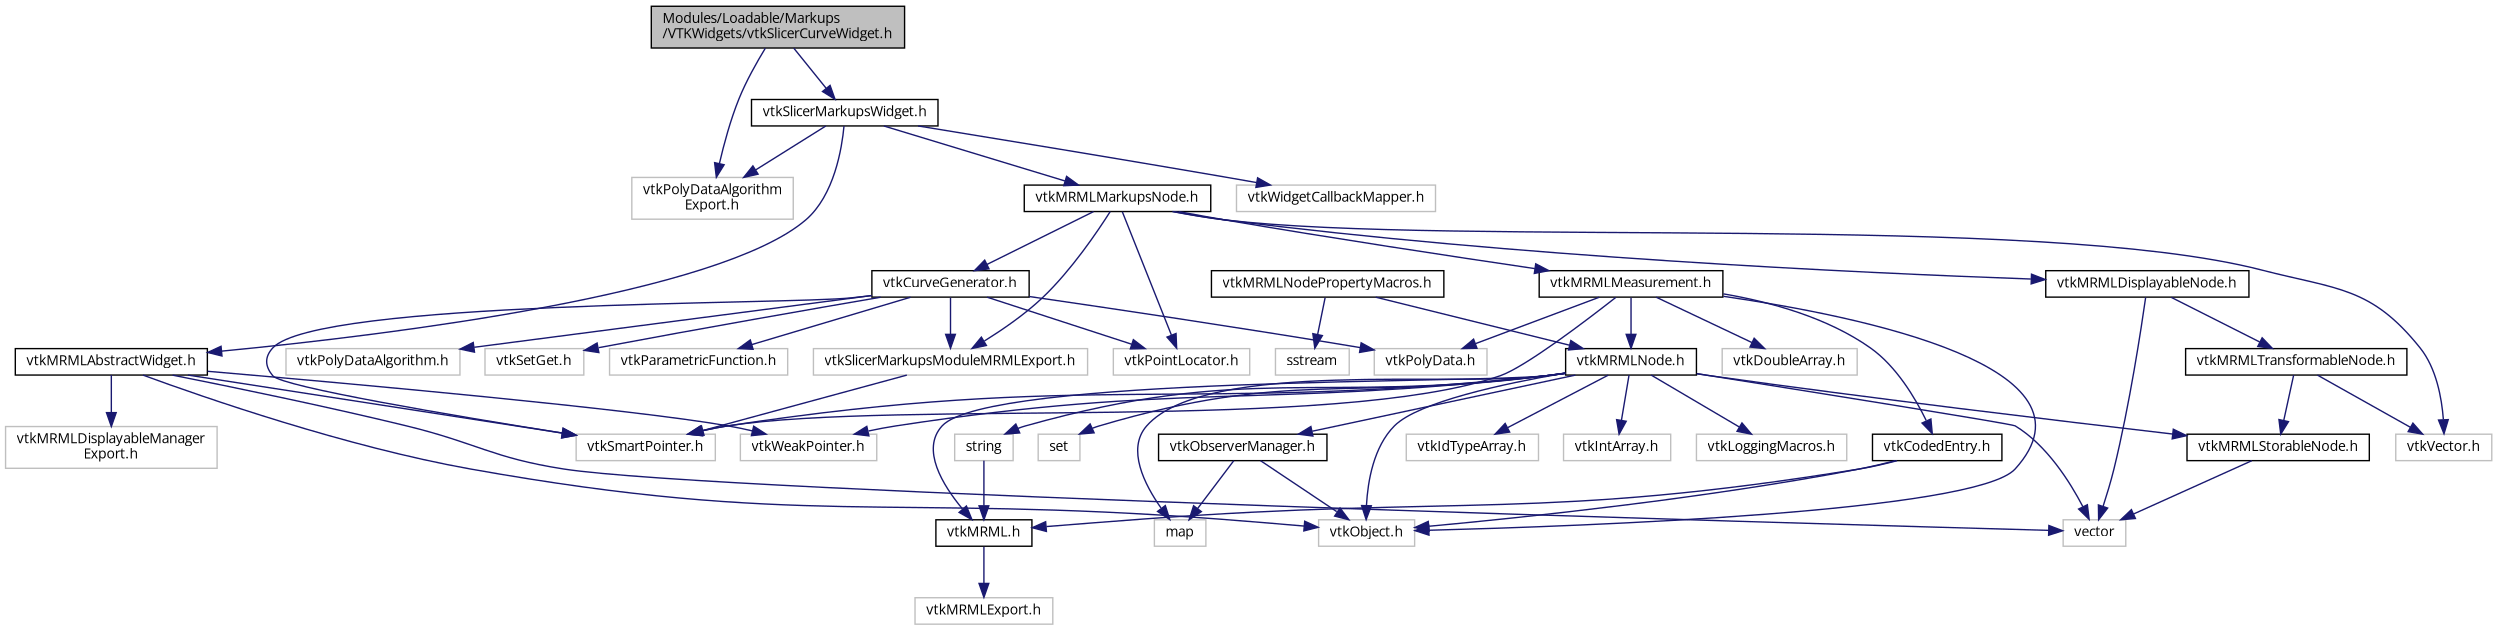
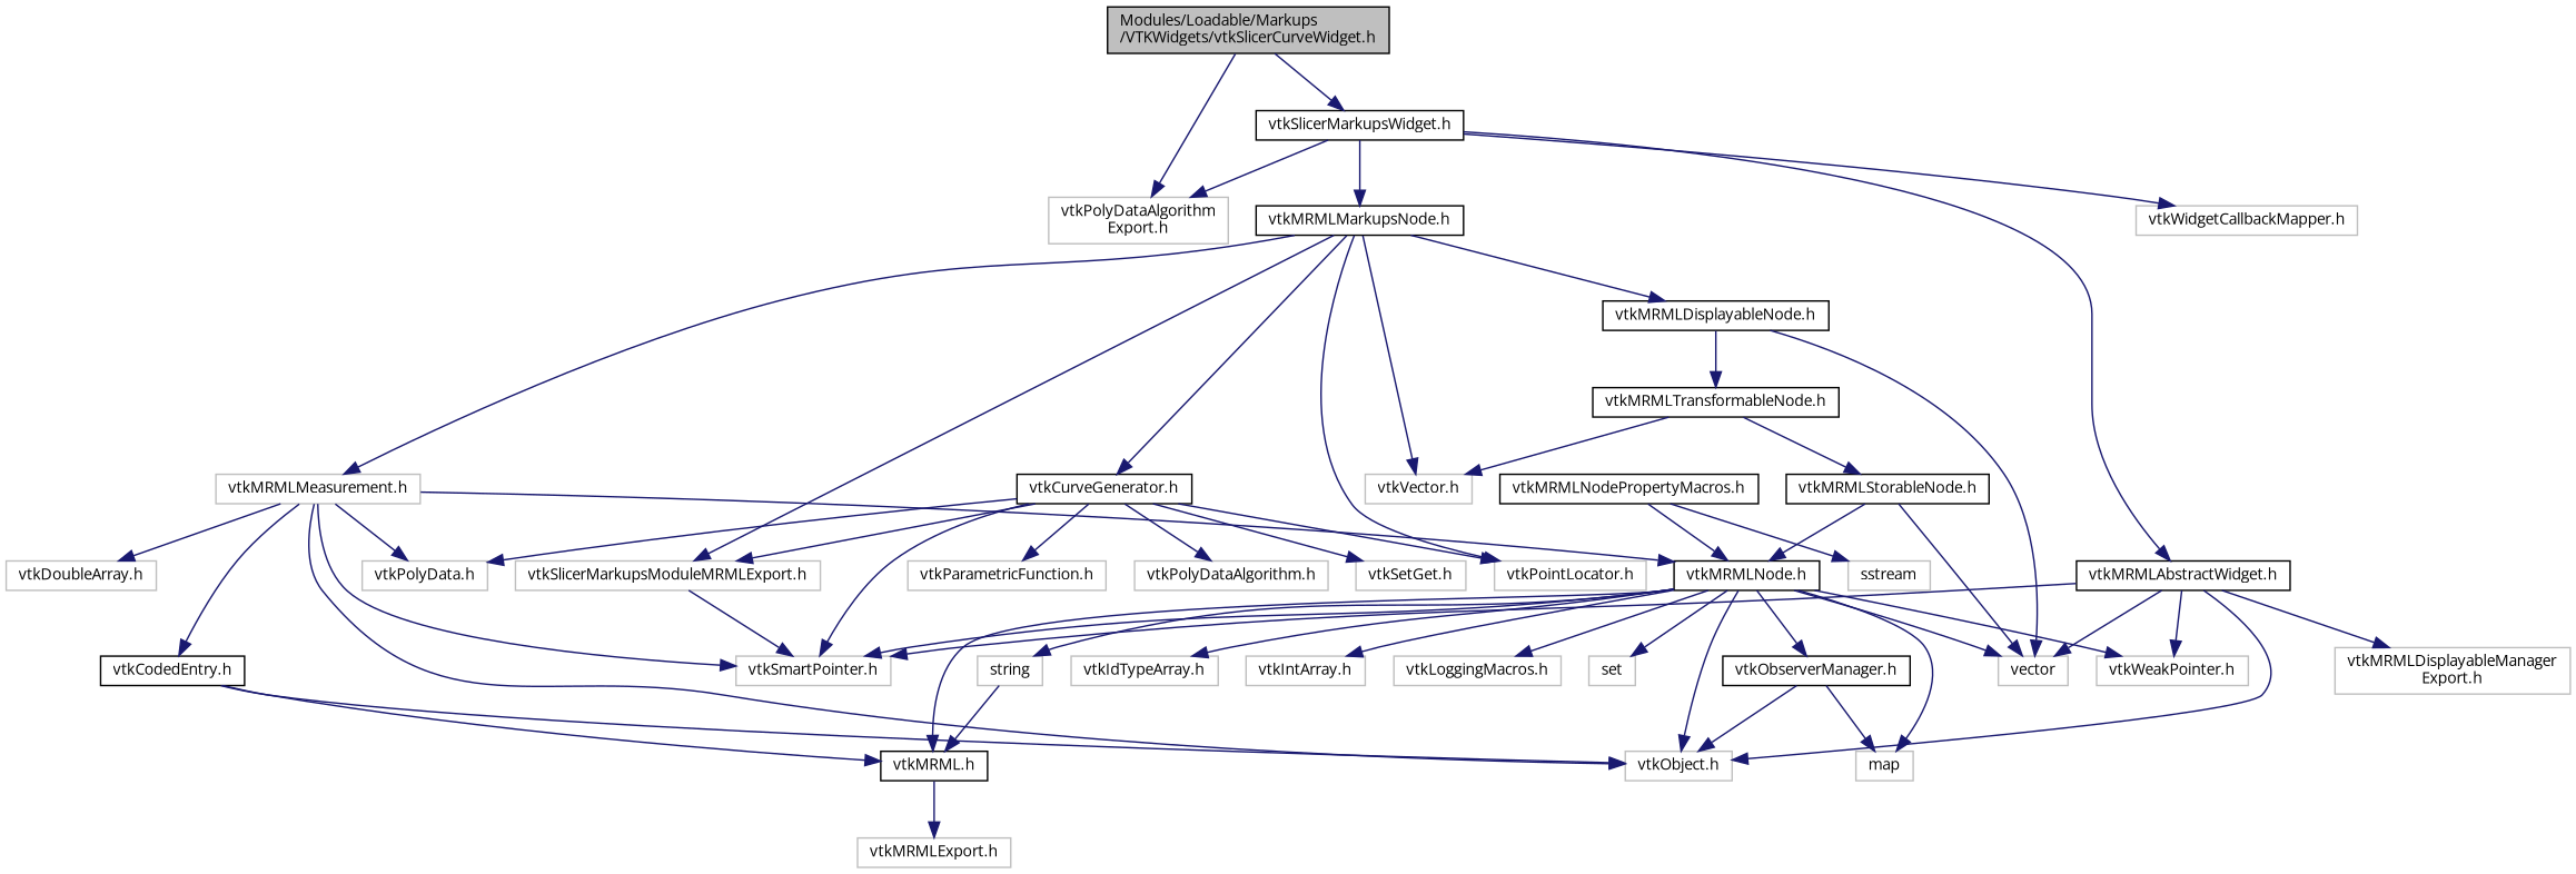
  digraph {
    fontname="Open Sans"
    node [color=grey75 fontname="Open Sans" fontsize=10 shape=record]
    edge [color=midnightblue fontname="Open Sans" fontsize=10 labelfontname=Helvetica labelfontsize=10 style=solid]
    n1 [color=black fillcolor=grey75 fontcolor=black height=0.2 label="Modules/Loadable/Markups\l/VTKWidgets/vtkSlicerCurveWidget.h" style=filled width=0.4]
    n2 [height=0.2 label="vtkPolyDataAlgorithm\lExport.h" width=0.4]
    n3 [color=black height=0.2 label="vtkSlicerMarkupsWidget.h" width=0.4]
    n4 [color=black height=0.2 label="vtkMRMLAbstractWidget.h" width=0.4]
    n5 [height=0.2 label="vtkWidgetCallbackMapper.h" width=0.4]
    n6 [color=black height=0.2 label="vtkMRMLMarkupsNode.h" width=0.4]
    n7 [height=0.2 label="vtkMRMLDisplayableManager\lExport.h" width=0.4]
    n8 [height=0.2 label="vtkObject.h" width=0.4]
    n9 [height=0.2 label="vtkSmartPointer.h" width=0.4]
    n10 [height=0.2 label="vtkWeakPointer.h" width=0.4]
    n11 [height=0.2 label=vector width=0.4]
    n12 [color=black height=0.2 label="vtkMRMLDisplayableNode.h" width=0.4]
    n13 [height=0.2 label="vtkVector.h" width=0.4]
    n14 [color=black height=0.2 label="vtkCurveGenerator.h" width=0.4]
    n15 [height=0.2 label="vtkPointLocator.h" width=0.4]
    n16 [height=0.2 label="vtkSlicerMarkupsModuleMRMLExport.h" width=0.4]
-   n17 [color=black height=0.2 label="vtkMRMLMeasurement.h" width=0.4]
+   n17 [height=0.2 label="vtkMRMLMeasurement.h" width=0.4]
    n18 [color=black height=0.2 label="vtkMRMLTransformableNode.h" width=0.4]
    n19 [height=0.2 label="vtkParametricFunction.h" width=0.4]
    n20 [height=0.2 label="vtkPolyData.h" width=0.4]
    n21 [height=0.2 label="vtkPolyDataAlgorithm.h" width=0.4]
    n22 [height=0.2 label="vtkSetGet.h" width=0.4]
    n23 [color=black height=0.2 label="vtkMRMLNode.h" width=0.4]
    n24 [color=black height=0.2 label="vtkCodedEntry.h" width=0.4]
    n25 [height=0.2 label="vtkDoubleArray.h" width=0.4]
    n26 [color=black height=0.2 label="vtkMRMLStorableNode.h" width=0.4]
    n27 [color=black height=0.2 label="vtkMRML.h" width=0.4]
    n28 [color=black height=0.2 label="vtkObserverManager.h" width=0.4]
    n29 [height=0.2 label=map width=0.4]
    n30 [height=0.2 label="vtkIdTypeArray.h" width=0.4]
    n31 [height=0.2 label="vtkIntArray.h" width=0.4]
    n32 [height=0.2 label="vtkLoggingMacros.h" width=0.4]
    n33 [height=0.2 label=set width=0.4]
    n34 [height=0.2 label=string width=0.4]
    n35 [height=0.2 label="vtkMRMLExport.h" width=0.4]
    n36 [color=black height=0.2 label="vtkMRMLNodePropertyMacros.h" width=0.4]
    n37 [height=0.2 label=sstream width=0.4]
    n1 -> n2
    n1 -> n3
    n3 -> n2
    n3 -> n4
    n3 -> n5
    n3 -> n6
    n4 -> n7
    n4 -> n8
    n4 -> n9
    n4 -> n10
    n4 -> n11
    n6 -> n12
    n6 -> n13
    n6 -> n14
    n6 -> n15
    n6 -> n16
    n6 -> n17
    n12 -> n11
    n12 -> n18
    n14 -> n9
    n14 -> n15
    n14 -> n16
    n14 -> n19
    n14 -> n20
    n14 -> n21
    n14 -> n22
    n16 -> n9
    n17 -> n8
    n17 -> n9
    n17 -> n20
    n17 -> n23
    n17 -> n24
    n17 -> n25
    n18 -> n13
    n18 -> n26
    n23 -> n8
    n23 -> n9
    n23 -> n10
    n23 -> n11
    n23 -> n27
    n23 -> n28
    n23 -> n29
    n23 -> n30
    n23 -> n31
    n23 -> n32
    n23 -> n33
    n23 -> n34
    n24 -> n8
    n24 -> n27
    n26 -> n11
-   n23 -> n26
+   n26 -> n23
    n27 -> n35
    n28 -> n8
    n28 -> n29
    n34 -> n27
    n36 -> n23
    n36 -> n37
  }
